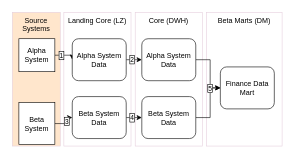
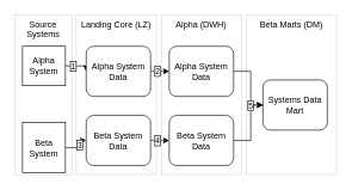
  <mxCell id="0" />
  <mxCell id="1" parent="0" />
- <mxCell id="2" value="Source&lt;br&gt;Systems" style="rounded=0;whiteSpace=wrap;html=1;verticalAlign=top;strokeColor=#E6D0DE;fillColor=#ffe6cc;" vertex="1" parent="1"><mxGeometry x="20" y="20" width="80" height="223" as="geometry" /></mxCell>
+ <mxCell id="2" value="Source&lt;br&gt;Systems" style="rounded=0;whiteSpace=wrap;html=1;verticalAlign=top;strokeColor=#E6D0DE;" vertex="1" parent="1"><mxGeometry x="20" y="20" width="80" height="223" as="geometry" /></mxCell>
  <mxCell id="3" value="Landing Core (LZ)" style="rounded=0;whiteSpace=wrap;html=1;verticalAlign=top;strokeColor=#E6D0DE;" vertex="1" parent="1"><mxGeometry x="106" y="20" width="112" height="223" as="geometry" /></mxCell>
- <mxCell id="4" value="Core (DWH)" style="rounded=0;whiteSpace=wrap;html=1;verticalAlign=top;strokeColor=#E6D0DE;" vertex="1" parent="1"><mxGeometry x="225" y="20" width="112" height="223" as="geometry" /></mxCell>
+ <mxCell id="4" value="Alpha (DWH)" style="rounded=0;whiteSpace=wrap;html=1;verticalAlign=top;strokeColor=#E6D0DE;" vertex="1" parent="1"><mxGeometry x="225" y="20" width="112" height="223" as="geometry" /></mxCell>
  <mxCell id="5" value="Beta Marts (DM)" style="rounded=0;whiteSpace=wrap;html=1;verticalAlign=top;strokeColor=#E6D0DE;" vertex="1" parent="1"><mxGeometry x="344" y="20" width="126" height="223" as="geometry" /></mxCell>
  <mxCell id="6" value="1" style="edgeStyle=orthogonalEdgeStyle;rounded=0;orthogonalLoop=1;jettySize=auto;html=1;exitX=1;exitY=0.5;exitDx=0;exitDy=0;entryX=0;entryY=0.5;entryDx=0;entryDy=0;labelBorderColor=#000000;spacingLeft=0;" edge="1" parent="1" source="7" target="11"><mxGeometry x="-0.379" relative="1" as="geometry"><mxPoint as="offset" /></mxGeometry></mxCell>
  <mxCell id="7" value="Alpha System" style="rounded=0;whiteSpace=wrap;html=1;" vertex="1" parent="1"><mxGeometry x="31" y="64" width="60" height="55" as="geometry" /></mxCell>
  <mxCell id="8" value="3" style="edgeStyle=orthogonalEdgeStyle;rounded=0;orthogonalLoop=1;jettySize=auto;html=1;exitX=1;exitY=0.5;exitDx=0;exitDy=0;labelBorderColor=#000000;" edge="1" parent="1" source="9" target="13"><mxGeometry x="0.216" relative="1" as="geometry"><mxPoint as="offset" /></mxGeometry></mxCell>
  <mxCell id="9" value="Beta System" style="rounded=0;whiteSpace=wrap;html=1;" vertex="1" parent="1"><mxGeometry x="31" y="170.5" width="60" height="70" as="geometry" /></mxCell>
  <mxCell id="10" value="2" style="edgeStyle=orthogonalEdgeStyle;rounded=0;orthogonalLoop=1;jettySize=auto;html=1;exitX=1;exitY=0.5;exitDx=0;exitDy=0;entryX=0;entryY=0.5;entryDx=0;entryDy=0;labelBorderColor=#000000;" edge="1" parent="1" source="11" target="15"><mxGeometry x="-0.231" relative="1" as="geometry"><mxPoint as="offset" /></mxGeometry></mxCell>
  <mxCell id="11" value="Alpha System Data" style="rounded=1;whiteSpace=wrap;html=1;" vertex="1" parent="1"><mxGeometry x="120" y="64" width="90" height="70" as="geometry" /></mxCell>
  <mxCell id="12" value="4" style="edgeStyle=orthogonalEdgeStyle;rounded=0;orthogonalLoop=1;jettySize=auto;html=1;exitX=1;exitY=0.5;exitDx=0;exitDy=0;entryX=0;entryY=0.5;entryDx=0;entryDy=0;labelBorderColor=#000000;" edge="1" parent="1" source="13" target="17"><mxGeometry x="-0.231" relative="1" as="geometry"><mxPoint as="offset" /></mxGeometry></mxCell>
  <mxCell id="13" value="Beta System Data" style="rounded=1;whiteSpace=wrap;html=1;" vertex="1" parent="1"><mxGeometry x="120" y="160.5" width="90" height="70" as="geometry" /></mxCell>
  <mxCell id="14" style="edgeStyle=orthogonalEdgeStyle;rounded=0;orthogonalLoop=1;jettySize=auto;html=1;entryX=0;entryY=0.5;entryDx=0;entryDy=0;" edge="1" parent="1" source="15" target="18"><mxGeometry relative="1" as="geometry"><Array as="points"><mxPoint x="350" y="99" /><mxPoint x="350" y="146" /></Array></mxGeometry></mxCell>
  <mxCell id="15" value="Alpha System Data" style="rounded=1;whiteSpace=wrap;html=1;" vertex="1" parent="1"><mxGeometry x="236" y="64" width="90" height="70" as="geometry" /></mxCell>
  <mxCell id="16" value="5" style="edgeStyle=orthogonalEdgeStyle;rounded=0;orthogonalLoop=1;jettySize=auto;html=1;entryX=0;entryY=0.5;entryDx=0;entryDy=0;labelBorderColor=#000000;" edge="1" parent="1" source="17" target="18"><mxGeometry x="0.624" relative="1" as="geometry"><Array as="points"><mxPoint x="350" y="196" /><mxPoint x="350" y="146" /></Array><mxPoint as="offset" /></mxGeometry></mxCell>
  <mxCell id="17" value="Beta System Data" style="rounded=1;whiteSpace=wrap;html=1;" vertex="1" parent="1"><mxGeometry x="236" y="160.5" width="90" height="70" as="geometry" /></mxCell>
- <mxCell id="18" value="Finance Data Mart" style="rounded=1;whiteSpace=wrap;html=1;" vertex="1" parent="1"><mxGeometry x="367" y="111" width="90" height="70" as="geometry" /></mxCell>
+ <mxCell id="18" value="Systems Data Mart" style="rounded=1;whiteSpace=wrap;html=1;" vertex="1" parent="1"><mxGeometry x="367" y="111" width="90" height="70" as="geometry" /></mxCell>
